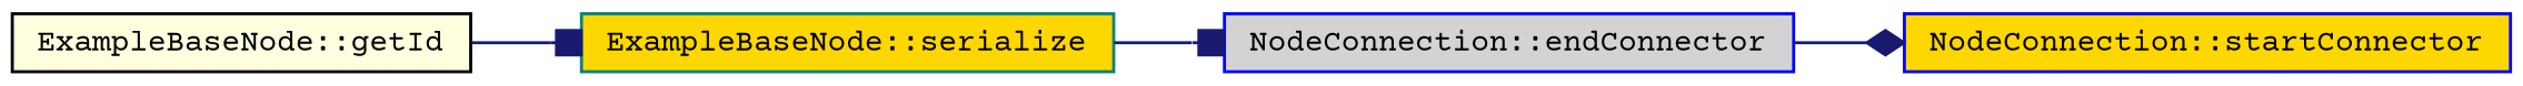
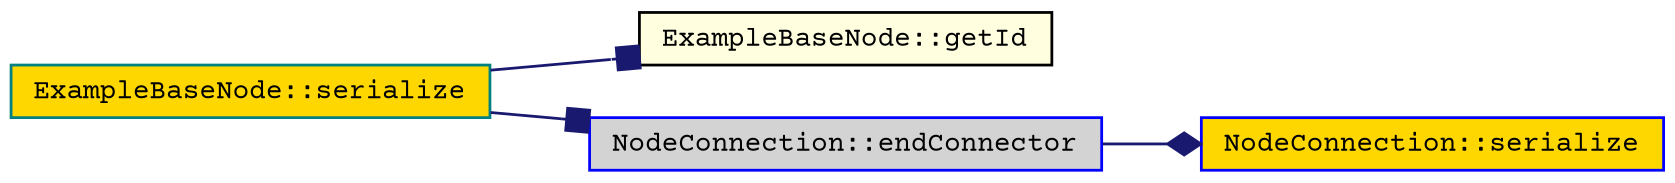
  digraph {
    fontname="Courier Prime"
    rankdir=LR
    node [color=blue fillcolor=gold fontname="Courier Prime" fontsize=10 shape=record style=filled]
    edge [arrowhead=box color=midnightblue fontname="Courier Prime" fontsize=10 labelfontname=Helvetica labelfontsize=10 style=solid]
    n1 [color=teal fontcolor=black height=0.2 label="ExampleBaseNode::serialize" width=0.4]
    n2 [color=black fillcolor=lightyellow height=0.2 label="ExampleBaseNode::getId" width=0.4]
    n3 [fillcolor=lightgrey height=0.2 label="NodeConnection::endConnector" width=0.4]
-   n4 [height=0.2 label="NodeConnection::startConnector" width=0.4]
-   n2 -> n1
+   n4 [height=0.2 label="NodeConnection::serialize" width=0.4]
+   n1 -> n2
    n1 -> n3
    n3 -> n4 [arrowhead=diamond]
  }
